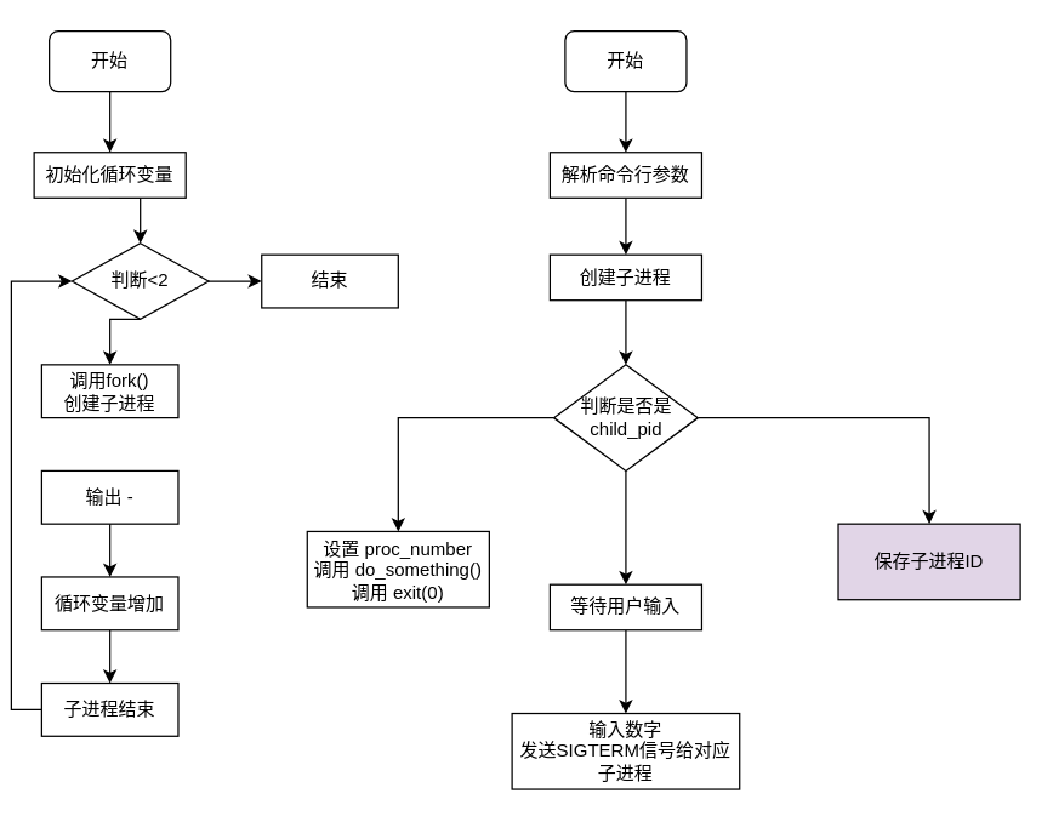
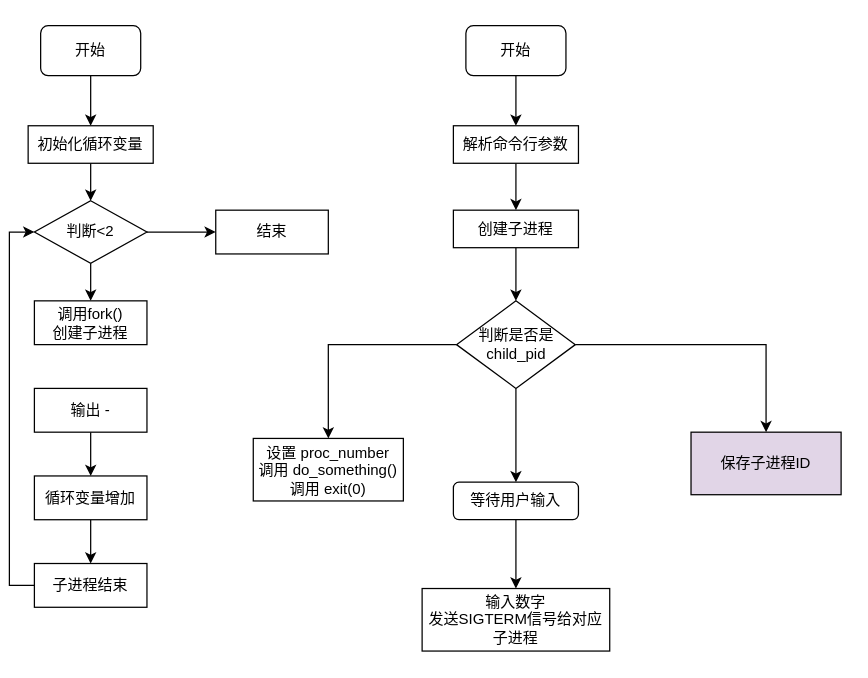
  <mxCell id="0" />
  <mxCell id="1" parent="0" />
  <mxCell id="2" style="edgeStyle=orthogonalEdgeStyle;rounded=0;orthogonalLoop=1;jettySize=auto;html=1;exitX=0.5;exitY=1;exitDx=0;exitDy=0;entryX=0.5;entryY=0;entryDx=0;entryDy=0;" edge="1" parent="1" source="3" target="5"><mxGeometry relative="1" as="geometry" /></mxCell>
  <mxCell id="3" value="开始" style="rounded=1;whiteSpace=wrap;html=1;" vertex="1" parent="1"><mxGeometry x="30" y="20" width="80" height="40" as="geometry" /></mxCell>
  <mxCell id="4" style="edgeStyle=orthogonalEdgeStyle;rounded=0;orthogonalLoop=1;jettySize=auto;html=1;exitX=0.5;exitY=1;exitDx=0;exitDy=0;entryX=0.5;entryY=0;entryDx=0;entryDy=0;" edge="1" parent="1" source="5" target="8"><mxGeometry relative="1" as="geometry" /></mxCell>
  <mxCell id="5" value="初始化循环变量" style="rounded=0;whiteSpace=wrap;html=1;" vertex="1" parent="1"><mxGeometry x="20" y="100" width="100" height="30" as="geometry" /></mxCell>
  <mxCell id="6" style="edgeStyle=orthogonalEdgeStyle;rounded=0;orthogonalLoop=1;jettySize=auto;html=1;exitX=1;exitY=0.5;exitDx=0;exitDy=0;entryX=0;entryY=0.5;entryDx=0;entryDy=0;" edge="1" parent="1" source="8" target="9"><mxGeometry relative="1" as="geometry" /></mxCell>
  <mxCell id="7" style="edgeStyle=orthogonalEdgeStyle;rounded=0;orthogonalLoop=1;jettySize=auto;html=1;exitX=0.5;exitY=1;exitDx=0;exitDy=0;entryX=0.5;entryY=0;entryDx=0;entryDy=0;" edge="1" parent="1" source="8" target="10"><mxGeometry relative="1" as="geometry" /></mxCell>
- <mxCell id="8" value="判断&amp;lt;2" style="rhombus;whiteSpace=wrap;html=1;" vertex="1" parent="1"><mxGeometry x="45" y="160" width="90" height="50" as="geometry" /></mxCell>
+ <mxCell id="8" value="判断&amp;lt;2" style="rhombus;whiteSpace=wrap;html=1;" vertex="1" parent="1"><mxGeometry x="25" y="160" width="90" height="50" as="geometry" /></mxCell>
  <mxCell id="9" value="结束" style="rounded=0;whiteSpace=wrap;html=1;" vertex="1" parent="1"><mxGeometry x="170" y="167.5" width="90" height="35" as="geometry" /></mxCell>
  <mxCell id="10" value="调用fork()&lt;div&gt;创建子进程&lt;/div&gt;" style="rounded=0;whiteSpace=wrap;html=1;" vertex="1" parent="1"><mxGeometry x="25" y="240" width="90" height="35" as="geometry" /></mxCell>
  <mxCell id="11" style="edgeStyle=orthogonalEdgeStyle;rounded=0;orthogonalLoop=1;jettySize=auto;html=1;exitX=0.5;exitY=1;exitDx=0;exitDy=0;entryX=0.5;entryY=0;entryDx=0;entryDy=0;" edge="1" parent="1" source="12" target="14"><mxGeometry relative="1" as="geometry" /></mxCell>
  <mxCell id="12" value="输出 -" style="rounded=0;whiteSpace=wrap;html=1;" vertex="1" parent="1"><mxGeometry x="25" y="310" width="90" height="35" as="geometry" /></mxCell>
  <mxCell id="13" style="edgeStyle=orthogonalEdgeStyle;rounded=0;orthogonalLoop=1;jettySize=auto;html=1;exitX=0.5;exitY=1;exitDx=0;exitDy=0;entryX=0.5;entryY=0;entryDx=0;entryDy=0;" edge="1" parent="1" source="14" target="16"><mxGeometry relative="1" as="geometry" /></mxCell>
  <mxCell id="14" value="循环变量增加" style="rounded=0;whiteSpace=wrap;html=1;" vertex="1" parent="1"><mxGeometry x="25" y="380" width="90" height="35" as="geometry" /></mxCell>
  <mxCell id="15" style="edgeStyle=orthogonalEdgeStyle;rounded=0;orthogonalLoop=1;jettySize=auto;html=1;exitX=0;exitY=0.5;exitDx=0;exitDy=0;entryX=0;entryY=0.5;entryDx=0;entryDy=0;" edge="1" parent="1" source="16" target="8"><mxGeometry relative="1" as="geometry" /></mxCell>
  <mxCell id="16" value="子进程结束" style="rounded=0;whiteSpace=wrap;html=1;" vertex="1" parent="1"><mxGeometry x="25" y="450" width="90" height="35" as="geometry" /></mxCell>
  <mxCell id="17" style="edgeStyle=orthogonalEdgeStyle;rounded=0;orthogonalLoop=1;jettySize=auto;html=1;exitX=0.5;exitY=1;exitDx=0;exitDy=0;entryX=0.5;entryY=0;entryDx=0;entryDy=0;" edge="1" parent="1" source="18" target="20"><mxGeometry relative="1" as="geometry" /></mxCell>
  <mxCell id="18" value="开始" style="rounded=1;whiteSpace=wrap;html=1;" vertex="1" parent="1"><mxGeometry x="370" y="20" width="80" height="40" as="geometry" /></mxCell>
  <mxCell id="19" style="edgeStyle=orthogonalEdgeStyle;rounded=0;orthogonalLoop=1;jettySize=auto;html=1;exitX=0.5;exitY=1;exitDx=0;exitDy=0;entryX=0.5;entryY=0;entryDx=0;entryDy=0;" edge="1" parent="1" source="20" target="22"><mxGeometry relative="1" as="geometry" /></mxCell>
  <mxCell id="20" value="解析命令行参数" style="rounded=0;whiteSpace=wrap;html=1;" vertex="1" parent="1"><mxGeometry x="360" y="100" width="100" height="30" as="geometry" /></mxCell>
  <mxCell id="21" style="edgeStyle=orthogonalEdgeStyle;rounded=0;orthogonalLoop=1;jettySize=auto;html=1;exitX=0.5;exitY=1;exitDx=0;exitDy=0;entryX=0.5;entryY=0;entryDx=0;entryDy=0;" edge="1" parent="1" source="22" target="27"><mxGeometry relative="1" as="geometry" /></mxCell>
  <mxCell id="22" value="创建子进程" style="rounded=0;whiteSpace=wrap;html=1;" vertex="1" parent="1"><mxGeometry x="360" y="167.5" width="100" height="30" as="geometry" /></mxCell>
  <mxCell id="23" value="&lt;div&gt;&lt;span style=&quot;background-color: initial;&quot;&gt;设置 proc_number&lt;/span&gt;&lt;/div&gt;&lt;div&gt;调用 do_something()&lt;/div&gt;&lt;div&gt;&lt;span style=&quot;background-color: initial;&quot;&gt;调用 exit(0)&lt;/span&gt;&lt;/div&gt;" style="rounded=0;whiteSpace=wrap;html=1;strokeWidth=1;spacingTop=8;spacingBottom=6;" vertex="1" parent="1"><mxGeometry x="200" y="350" width="120" height="50" as="geometry" /></mxCell>
  <mxCell id="24" style="edgeStyle=orthogonalEdgeStyle;rounded=0;orthogonalLoop=1;jettySize=auto;html=1;exitX=0;exitY=0.5;exitDx=0;exitDy=0;entryX=0.5;entryY=0;entryDx=0;entryDy=0;" edge="1" parent="1" source="27" target="23"><mxGeometry relative="1" as="geometry" /></mxCell>
  <mxCell id="25" style="edgeStyle=orthogonalEdgeStyle;rounded=0;orthogonalLoop=1;jettySize=auto;html=1;exitX=1;exitY=0.5;exitDx=0;exitDy=0;entryX=0.5;entryY=0;entryDx=0;entryDy=0;" edge="1" parent="1" source="27" target="28"><mxGeometry relative="1" as="geometry" /></mxCell>
  <mxCell id="26" style="edgeStyle=orthogonalEdgeStyle;rounded=0;orthogonalLoop=1;jettySize=auto;html=1;exitX=0.5;exitY=1;exitDx=0;exitDy=0;entryX=0.5;entryY=0;entryDx=0;entryDy=0;" edge="1" parent="1" source="27" target="30"><mxGeometry relative="1" as="geometry" /></mxCell>
  <mxCell id="27" value="判断是否是child_pid" style="rhombus;whiteSpace=wrap;html=1;" vertex="1" parent="1"><mxGeometry x="362.5" y="240" width="95" height="70" as="geometry" /></mxCell>
  <mxCell id="28" value="保存子进程ID" style="rounded=0;whiteSpace=wrap;html=1;fillColor=#e1d5e7;" vertex="1" parent="1"><mxGeometry x="550" y="345" width="120" height="50" as="geometry" /></mxCell>
  <mxCell id="29" style="edgeStyle=orthogonalEdgeStyle;rounded=0;orthogonalLoop=1;jettySize=auto;html=1;exitX=0.5;exitY=1;exitDx=0;exitDy=0;entryX=0.5;entryY=0;entryDx=0;entryDy=0;" edge="1" parent="1" source="30" target="31"><mxGeometry relative="1" as="geometry" /></mxCell>
- <mxCell id="30" value="等待用户输入" style="rounded=0;whiteSpace=wrap;html=1;" vertex="1" parent="1"><mxGeometry x="360" y="385" width="100" height="30" as="geometry" /></mxCell>
+ <mxCell id="30" value="等待用户输入" style="whiteSpace=wrap;html=1;rounded=1;" vertex="1" parent="1"><mxGeometry x="360" y="385" width="100" height="30" as="geometry" /></mxCell>
  <mxCell id="31" value="输入数字&lt;div&gt;发送SIGTERM信号给对应子进程&lt;/div&gt;" style="rounded=0;whiteSpace=wrap;html=1;" vertex="1" parent="1"><mxGeometry x="335" y="470" width="150" height="50" as="geometry" /></mxCell>
